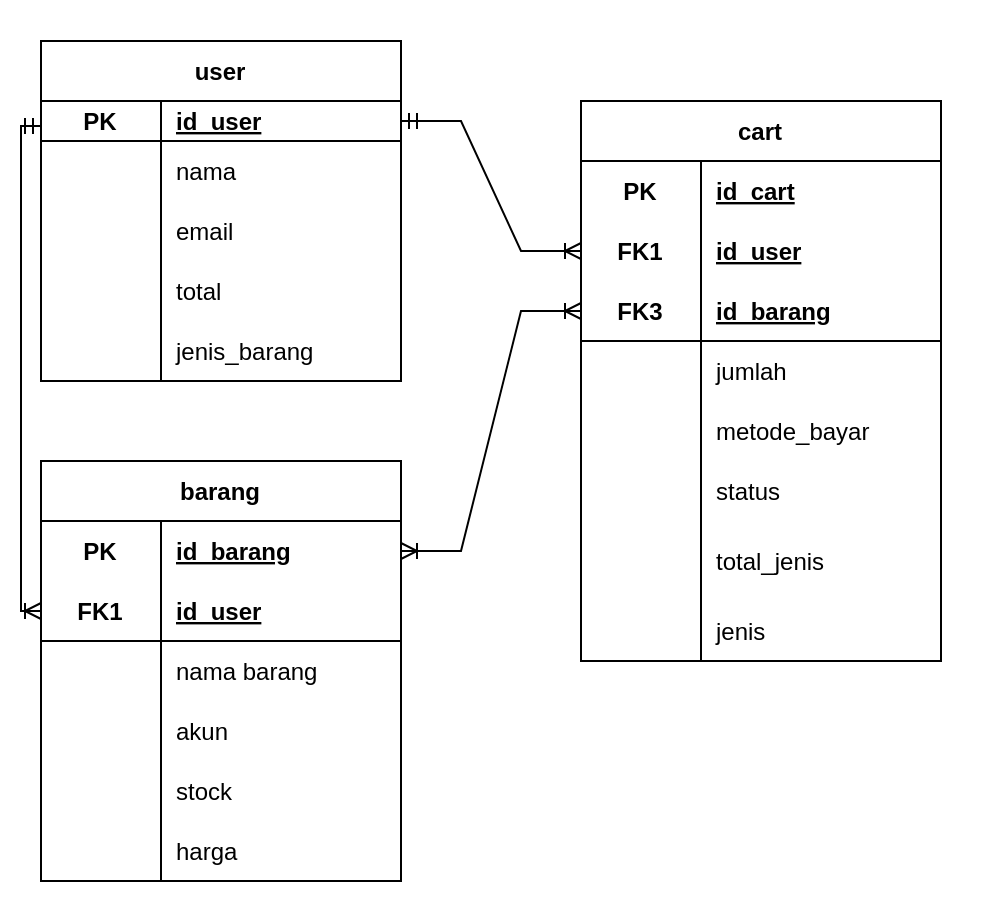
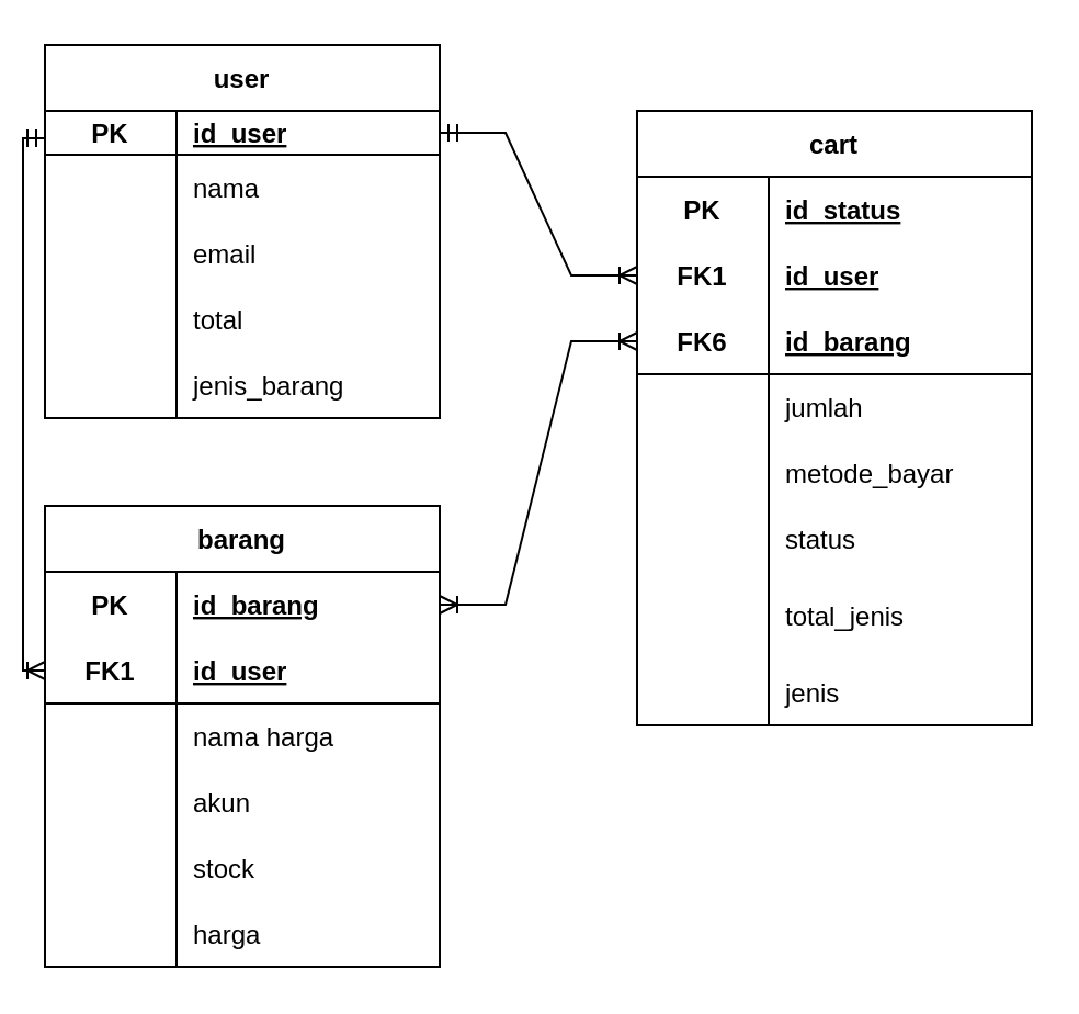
  <mxCell id="0" />
  <mxCell id="1" parent="0" />
  <mxCell id="2" value="user" style="shape=table;startSize=30;container=1;collapsible=1;childLayout=tableLayout;fixedRows=1;rowLines=0;fontStyle=1;align=center;resizeLast=1;" vertex="1" parent="1"><mxGeometry x="20" y="20" width="180" height="170" as="geometry" /></mxCell>
  <mxCell id="3" value="" style="shape=tableRow;horizontal=0;startSize=0;swimlaneHead=0;swimlaneBody=0;fillColor=none;collapsible=0;dropTarget=0;points=[[0,0.5],[1,0.5]];portConstraint=eastwest;top=0;left=0;right=0;bottom=1;" vertex="1" parent="2"><mxGeometry y="30" width="180" height="20" as="geometry" /></mxCell>
  <mxCell id="4" value="PK" style="shape=partialRectangle;connectable=0;fillColor=none;top=0;left=0;bottom=0;right=0;fontStyle=1;overflow=hidden;" vertex="1" parent="3"><mxGeometry width="60" height="20" as="geometry"><mxRectangle width="60" height="20" as="alternateBounds" /></mxGeometry></mxCell>
  <mxCell id="5" value="id_user" style="shape=partialRectangle;connectable=0;fillColor=none;top=0;left=0;bottom=0;right=0;align=left;spacingLeft=6;fontStyle=5;overflow=hidden;" vertex="1" parent="3"><mxGeometry x="60" width="120" height="20" as="geometry"><mxRectangle width="120" height="20" as="alternateBounds" /></mxGeometry></mxCell>
  <mxCell id="6" value="" style="shape=tableRow;horizontal=0;startSize=0;swimlaneHead=0;swimlaneBody=0;fillColor=none;collapsible=0;dropTarget=0;points=[[0,0.5],[1,0.5]];portConstraint=eastwest;top=0;left=0;right=0;bottom=0;" vertex="1" parent="2"><mxGeometry y="50" width="180" height="30" as="geometry" /></mxCell>
  <mxCell id="7" value="" style="shape=partialRectangle;connectable=0;fillColor=none;top=0;left=0;bottom=0;right=0;editable=1;overflow=hidden;" vertex="1" parent="6"><mxGeometry width="60" height="30" as="geometry"><mxRectangle width="60" height="30" as="alternateBounds" /></mxGeometry></mxCell>
  <mxCell id="8" value="nama" style="shape=partialRectangle;connectable=0;fillColor=none;top=0;left=0;bottom=0;right=0;align=left;spacingLeft=6;overflow=hidden;" vertex="1" parent="6"><mxGeometry x="60" width="120" height="30" as="geometry"><mxRectangle width="120" height="30" as="alternateBounds" /></mxGeometry></mxCell>
  <mxCell id="9" value="" style="shape=tableRow;horizontal=0;startSize=0;swimlaneHead=0;swimlaneBody=0;fillColor=none;collapsible=0;dropTarget=0;points=[[0,0.5],[1,0.5]];portConstraint=eastwest;top=0;left=0;right=0;bottom=0;" vertex="1" parent="2"><mxGeometry y="80" width="180" height="30" as="geometry" /></mxCell>
  <mxCell id="10" value="" style="shape=partialRectangle;connectable=0;fillColor=none;top=0;left=0;bottom=0;right=0;editable=1;overflow=hidden;" vertex="1" parent="9"><mxGeometry width="60" height="30" as="geometry"><mxRectangle width="60" height="30" as="alternateBounds" /></mxGeometry></mxCell>
  <mxCell id="11" value="email" style="shape=partialRectangle;connectable=0;fillColor=none;top=0;left=0;bottom=0;right=0;align=left;spacingLeft=6;overflow=hidden;" vertex="1" parent="9"><mxGeometry x="60" width="120" height="30" as="geometry"><mxRectangle width="120" height="30" as="alternateBounds" /></mxGeometry></mxCell>
  <mxCell id="12" style="shape=tableRow;horizontal=0;startSize=0;swimlaneHead=0;swimlaneBody=0;fillColor=none;collapsible=0;dropTarget=0;points=[[0,0.5],[1,0.5]];portConstraint=eastwest;top=0;left=0;right=0;bottom=0;" vertex="1" parent="2"><mxGeometry y="110" width="180" height="30" as="geometry" /></mxCell>
  <mxCell id="13" style="shape=partialRectangle;connectable=0;fillColor=none;top=0;left=0;bottom=0;right=0;editable=1;overflow=hidden;" vertex="1" parent="12"><mxGeometry width="60" height="30" as="geometry"><mxRectangle width="60" height="30" as="alternateBounds" /></mxGeometry></mxCell>
  <mxCell id="14" value="total" style="shape=partialRectangle;connectable=0;fillColor=none;top=0;left=0;bottom=0;right=0;align=left;spacingLeft=6;overflow=hidden;" vertex="1" parent="12"><mxGeometry x="60" width="120" height="30" as="geometry"><mxRectangle width="120" height="30" as="alternateBounds" /></mxGeometry></mxCell>
  <mxCell id="15" style="shape=tableRow;horizontal=0;startSize=0;swimlaneHead=0;swimlaneBody=0;fillColor=none;collapsible=0;dropTarget=0;points=[[0,0.5],[1,0.5]];portConstraint=eastwest;top=0;left=0;right=0;bottom=0;" vertex="1" parent="2"><mxGeometry y="140" width="180" height="30" as="geometry" /></mxCell>
  <mxCell id="16" style="shape=partialRectangle;connectable=0;fillColor=none;top=0;left=0;bottom=0;right=0;editable=1;overflow=hidden;" vertex="1" parent="15"><mxGeometry width="60" height="30" as="geometry"><mxRectangle width="60" height="30" as="alternateBounds" /></mxGeometry></mxCell>
  <mxCell id="17" value="jenis_barang" style="shape=partialRectangle;connectable=0;fillColor=none;top=0;left=0;bottom=0;right=0;align=left;spacingLeft=6;overflow=hidden;" vertex="1" parent="15"><mxGeometry x="60" width="120" height="30" as="geometry"><mxRectangle width="120" height="30" as="alternateBounds" /></mxGeometry></mxCell>
  <mxCell id="18" value="cart" style="shape=table;startSize=30;container=1;collapsible=1;childLayout=tableLayout;fixedRows=1;rowLines=0;fontStyle=1;align=center;resizeLast=1;" vertex="1" parent="1"><mxGeometry x="290" y="50" width="180" height="280" as="geometry" /></mxCell>
  <mxCell id="19" value="" style="shape=tableRow;horizontal=0;startSize=0;swimlaneHead=0;swimlaneBody=0;fillColor=none;collapsible=0;dropTarget=0;points=[[0,0.5],[1,0.5]];portConstraint=eastwest;top=0;left=0;right=0;bottom=0;" vertex="1" parent="18"><mxGeometry y="30" width="180" height="30" as="geometry" /></mxCell>
  <mxCell id="20" value="PK" style="shape=partialRectangle;connectable=0;fillColor=none;top=0;left=0;bottom=0;right=0;fontStyle=1;overflow=hidden;" vertex="1" parent="19"><mxGeometry width="60" height="30" as="geometry"><mxRectangle width="60" height="30" as="alternateBounds" /></mxGeometry></mxCell>
- <mxCell id="21" value="id_cart" style="shape=partialRectangle;connectable=0;fillColor=none;top=0;left=0;bottom=0;right=0;align=left;spacingLeft=6;fontStyle=5;overflow=hidden;" vertex="1" parent="19"><mxGeometry x="60" width="120" height="30" as="geometry"><mxRectangle width="120" height="30" as="alternateBounds" /></mxGeometry></mxCell>
+ <mxCell id="21" value="id_status" style="shape=partialRectangle;connectable=0;fillColor=none;top=0;left=0;bottom=0;right=0;align=left;spacingLeft=6;fontStyle=5;overflow=hidden;" vertex="1" parent="19"><mxGeometry x="60" width="120" height="30" as="geometry"><mxRectangle width="120" height="30" as="alternateBounds" /></mxGeometry></mxCell>
  <mxCell id="22" style="shape=tableRow;horizontal=0;startSize=0;swimlaneHead=0;swimlaneBody=0;fillColor=none;collapsible=0;dropTarget=0;points=[[0,0.5],[1,0.5]];portConstraint=eastwest;top=0;left=0;right=0;bottom=0;" vertex="1" parent="18"><mxGeometry y="60" width="180" height="30" as="geometry" /></mxCell>
  <mxCell id="23" value="FK1" style="shape=partialRectangle;connectable=0;fillColor=none;top=0;left=0;bottom=0;right=0;fontStyle=1;overflow=hidden;" vertex="1" parent="22"><mxGeometry width="60" height="30" as="geometry"><mxRectangle width="60" height="30" as="alternateBounds" /></mxGeometry></mxCell>
  <mxCell id="24" value="id_user" style="shape=partialRectangle;connectable=0;fillColor=none;top=0;left=0;bottom=0;right=0;align=left;spacingLeft=6;fontStyle=5;overflow=hidden;" vertex="1" parent="22"><mxGeometry x="60" width="120" height="30" as="geometry"><mxRectangle width="120" height="30" as="alternateBounds" /></mxGeometry></mxCell>
  <mxCell id="25" style="shape=tableRow;horizontal=0;startSize=0;swimlaneHead=0;swimlaneBody=0;fillColor=none;collapsible=0;dropTarget=0;points=[[0,0.5],[1,0.5]];portConstraint=eastwest;top=0;left=0;right=0;bottom=1;" vertex="1" parent="18"><mxGeometry y="90" width="180" height="30" as="geometry" /></mxCell>
- <mxCell id="26" value="FK3" style="shape=partialRectangle;connectable=0;fillColor=none;top=0;left=0;bottom=0;right=0;fontStyle=1;overflow=hidden;" vertex="1" parent="25"><mxGeometry width="60" height="30" as="geometry"><mxRectangle width="60" height="30" as="alternateBounds" /></mxGeometry></mxCell>
+ <mxCell id="26" value="FK6" style="shape=partialRectangle;connectable=0;fillColor=none;top=0;left=0;bottom=0;right=0;fontStyle=1;overflow=hidden;" vertex="1" parent="25"><mxGeometry width="60" height="30" as="geometry"><mxRectangle width="60" height="30" as="alternateBounds" /></mxGeometry></mxCell>
  <mxCell id="27" value="id_barang" style="shape=partialRectangle;connectable=0;fillColor=none;top=0;left=0;bottom=0;right=0;align=left;spacingLeft=6;fontStyle=5;overflow=hidden;" vertex="1" parent="25"><mxGeometry x="60" width="120" height="30" as="geometry"><mxRectangle width="120" height="30" as="alternateBounds" /></mxGeometry></mxCell>
  <mxCell id="28" value="" style="shape=tableRow;horizontal=0;startSize=0;swimlaneHead=0;swimlaneBody=0;fillColor=none;collapsible=0;dropTarget=0;points=[[0,0.5],[1,0.5]];portConstraint=eastwest;top=0;left=0;right=0;bottom=0;" vertex="1" parent="18"><mxGeometry y="120" width="180" height="30" as="geometry" /></mxCell>
  <mxCell id="29" value="" style="shape=partialRectangle;connectable=0;fillColor=none;top=0;left=0;bottom=0;right=0;editable=1;overflow=hidden;" vertex="1" parent="28"><mxGeometry width="60" height="30" as="geometry"><mxRectangle width="60" height="30" as="alternateBounds" /></mxGeometry></mxCell>
  <mxCell id="30" value="jumlah" style="shape=partialRectangle;connectable=0;fillColor=none;top=0;left=0;bottom=0;right=0;align=left;spacingLeft=6;overflow=hidden;" vertex="1" parent="28"><mxGeometry x="60" width="120" height="30" as="geometry"><mxRectangle width="120" height="30" as="alternateBounds" /></mxGeometry></mxCell>
  <mxCell id="31" value="" style="shape=tableRow;horizontal=0;startSize=0;swimlaneHead=0;swimlaneBody=0;fillColor=none;collapsible=0;dropTarget=0;points=[[0,0.5],[1,0.5]];portConstraint=eastwest;top=0;left=0;right=0;bottom=0;" vertex="1" parent="18"><mxGeometry y="150" width="180" height="30" as="geometry" /></mxCell>
  <mxCell id="32" value="" style="shape=partialRectangle;connectable=0;fillColor=none;top=0;left=0;bottom=0;right=0;editable=1;overflow=hidden;" vertex="1" parent="31"><mxGeometry width="60" height="30" as="geometry"><mxRectangle width="60" height="30" as="alternateBounds" /></mxGeometry></mxCell>
  <mxCell id="33" value="metode_bayar" style="shape=partialRectangle;connectable=0;fillColor=none;top=0;left=0;bottom=0;right=0;align=left;spacingLeft=6;overflow=hidden;" vertex="1" parent="31"><mxGeometry x="60" width="120" height="30" as="geometry"><mxRectangle width="120" height="30" as="alternateBounds" /></mxGeometry></mxCell>
  <mxCell id="34" style="shape=tableRow;horizontal=0;startSize=0;swimlaneHead=0;swimlaneBody=0;fillColor=none;collapsible=0;dropTarget=0;points=[[0,0.5],[1,0.5]];portConstraint=eastwest;top=0;left=0;right=0;bottom=0;" vertex="1" parent="18"><mxGeometry y="180" width="180" height="30" as="geometry" /></mxCell>
  <mxCell id="35" style="shape=partialRectangle;connectable=0;fillColor=none;top=0;left=0;bottom=0;right=0;editable=1;overflow=hidden;" vertex="1" parent="34"><mxGeometry width="60" height="30" as="geometry"><mxRectangle width="60" height="30" as="alternateBounds" /></mxGeometry></mxCell>
  <mxCell id="36" value="status" style="shape=partialRectangle;connectable=0;fillColor=none;top=0;left=0;bottom=0;right=0;align=left;spacingLeft=6;overflow=hidden;" vertex="1" parent="34"><mxGeometry x="60" width="120" height="30" as="geometry"><mxRectangle width="120" height="30" as="alternateBounds" /></mxGeometry></mxCell>
  <mxCell id="37" style="shape=tableRow;horizontal=0;startSize=0;swimlaneHead=0;swimlaneBody=0;fillColor=none;collapsible=0;dropTarget=0;points=[[0,0.5],[1,0.5]];portConstraint=eastwest;top=0;left=0;right=0;bottom=0;" vertex="1" parent="18"><mxGeometry y="210" width="180" height="40" as="geometry" /></mxCell>
  <mxCell id="38" style="shape=partialRectangle;connectable=0;fillColor=none;top=0;left=0;bottom=0;right=0;editable=1;overflow=hidden;" vertex="1" parent="37"><mxGeometry width="60" height="40" as="geometry"><mxRectangle width="60" height="40" as="alternateBounds" /></mxGeometry></mxCell>
  <mxCell id="39" value="total_jenis" style="shape=partialRectangle;connectable=0;fillColor=none;top=0;left=0;bottom=0;right=0;align=left;spacingLeft=6;overflow=hidden;" vertex="1" parent="37"><mxGeometry x="60" width="120" height="40" as="geometry"><mxRectangle width="120" height="40" as="alternateBounds" /></mxGeometry></mxCell>
  <mxCell id="40" style="shape=tableRow;horizontal=0;startSize=0;swimlaneHead=0;swimlaneBody=0;fillColor=none;collapsible=0;dropTarget=0;points=[[0,0.5],[1,0.5]];portConstraint=eastwest;top=0;left=0;right=0;bottom=0;" vertex="1" parent="18"><mxGeometry y="250" width="180" height="30" as="geometry" /></mxCell>
  <mxCell id="41" style="shape=partialRectangle;connectable=0;fillColor=none;top=0;left=0;bottom=0;right=0;editable=1;overflow=hidden;" vertex="1" parent="40"><mxGeometry width="60" height="30" as="geometry"><mxRectangle width="60" height="30" as="alternateBounds" /></mxGeometry></mxCell>
  <mxCell id="42" value="jenis" style="shape=partialRectangle;connectable=0;fillColor=none;top=0;left=0;bottom=0;right=0;align=left;spacingLeft=6;overflow=hidden;" vertex="1" parent="40"><mxGeometry x="60" width="120" height="30" as="geometry"><mxRectangle width="120" height="30" as="alternateBounds" /></mxGeometry></mxCell>
  <mxCell id="43" style="edgeStyle=orthogonalEdgeStyle;rounded=0;orthogonalLoop=1;jettySize=auto;html=1;exitX=0;exitY=0.5;exitDx=0;exitDy=0;entryX=1;entryY=0.5;entryDx=0;entryDy=0;" edge="1" parent="1" source="25"><mxGeometry relative="1" as="geometry" /></mxCell>
  <mxCell id="44" value="barang" style="shape=table;startSize=30;container=1;collapsible=1;childLayout=tableLayout;fixedRows=1;rowLines=0;fontStyle=1;align=center;resizeLast=1;" vertex="1" parent="1"><mxGeometry x="20" y="230" width="180" height="210" as="geometry" /></mxCell>
  <mxCell id="45" value="" style="shape=tableRow;horizontal=0;startSize=0;swimlaneHead=0;swimlaneBody=0;fillColor=none;collapsible=0;dropTarget=0;points=[[0,0.5],[1,0.5]];portConstraint=eastwest;top=0;left=0;right=0;bottom=0;" vertex="1" parent="44"><mxGeometry y="30" width="180" height="30" as="geometry" /></mxCell>
  <mxCell id="46" value="PK" style="shape=partialRectangle;connectable=0;fillColor=none;top=0;left=0;bottom=0;right=0;fontStyle=1;overflow=hidden;" vertex="1" parent="45"><mxGeometry width="60.0" height="30" as="geometry"><mxRectangle width="60.0" height="30" as="alternateBounds" /></mxGeometry></mxCell>
  <mxCell id="47" value="id_barang" style="shape=partialRectangle;connectable=0;fillColor=none;top=0;left=0;bottom=0;right=0;align=left;spacingLeft=6;fontStyle=5;overflow=hidden;" vertex="1" parent="45"><mxGeometry x="60.0" width="120.0" height="30" as="geometry"><mxRectangle width="120.0" height="30" as="alternateBounds" /></mxGeometry></mxCell>
  <mxCell id="48" value="" style="shape=tableRow;horizontal=0;startSize=0;swimlaneHead=0;swimlaneBody=0;fillColor=none;collapsible=0;dropTarget=0;points=[[0,0.5],[1,0.5]];portConstraint=eastwest;top=0;left=0;right=0;bottom=1;" vertex="1" parent="44"><mxGeometry y="60" width="180" height="30" as="geometry" /></mxCell>
  <mxCell id="49" value="FK1" style="shape=partialRectangle;connectable=0;fillColor=none;top=0;left=0;bottom=0;right=0;fontStyle=1;overflow=hidden;" vertex="1" parent="48"><mxGeometry width="60.0" height="30" as="geometry"><mxRectangle width="60.0" height="30" as="alternateBounds" /></mxGeometry></mxCell>
  <mxCell id="50" value="id_user" style="shape=partialRectangle;connectable=0;fillColor=none;top=0;left=0;bottom=0;right=0;align=left;spacingLeft=6;fontStyle=5;overflow=hidden;" vertex="1" parent="48"><mxGeometry x="60.0" width="120.0" height="30" as="geometry"><mxRectangle width="120.0" height="30" as="alternateBounds" /></mxGeometry></mxCell>
  <mxCell id="51" value="" style="shape=tableRow;horizontal=0;startSize=0;swimlaneHead=0;swimlaneBody=0;fillColor=none;collapsible=0;dropTarget=0;points=[[0,0.5],[1,0.5]];portConstraint=eastwest;top=0;left=0;right=0;bottom=0;" vertex="1" parent="44"><mxGeometry y="90" width="180" height="30" as="geometry" /></mxCell>
  <mxCell id="52" value="" style="shape=partialRectangle;connectable=0;fillColor=none;top=0;left=0;bottom=0;right=0;editable=1;overflow=hidden;" vertex="1" parent="51"><mxGeometry width="60.0" height="30" as="geometry"><mxRectangle width="60.0" height="30" as="alternateBounds" /></mxGeometry></mxCell>
- <mxCell id="53" value="nama barang" style="shape=partialRectangle;connectable=0;fillColor=none;top=0;left=0;bottom=0;right=0;align=left;spacingLeft=6;overflow=hidden;" vertex="1" parent="51"><mxGeometry x="60.0" width="120.0" height="30" as="geometry"><mxRectangle width="120.0" height="30" as="alternateBounds" /></mxGeometry></mxCell>
+ <mxCell id="53" value="nama harga" style="shape=partialRectangle;connectable=0;fillColor=none;top=0;left=0;bottom=0;right=0;align=left;spacingLeft=6;overflow=hidden;" vertex="1" parent="51"><mxGeometry x="60.0" width="120.0" height="30" as="geometry"><mxRectangle width="120.0" height="30" as="alternateBounds" /></mxGeometry></mxCell>
  <mxCell id="54" style="shape=tableRow;horizontal=0;startSize=0;swimlaneHead=0;swimlaneBody=0;fillColor=none;collapsible=0;dropTarget=0;points=[[0,0.5],[1,0.5]];portConstraint=eastwest;top=0;left=0;right=0;bottom=0;" vertex="1" parent="44"><mxGeometry y="120" width="180" height="30" as="geometry" /></mxCell>
  <mxCell id="55" style="shape=partialRectangle;connectable=0;fillColor=none;top=0;left=0;bottom=0;right=0;editable=1;overflow=hidden;" vertex="1" parent="54"><mxGeometry width="60.0" height="30" as="geometry"><mxRectangle width="60.0" height="30" as="alternateBounds" /></mxGeometry></mxCell>
  <mxCell id="56" value="akun" style="shape=partialRectangle;connectable=0;fillColor=none;top=0;left=0;bottom=0;right=0;align=left;spacingLeft=6;overflow=hidden;" vertex="1" parent="54"><mxGeometry x="60.0" width="120.0" height="30" as="geometry"><mxRectangle width="120.0" height="30" as="alternateBounds" /></mxGeometry></mxCell>
  <mxCell id="57" value="" style="shape=tableRow;horizontal=0;startSize=0;swimlaneHead=0;swimlaneBody=0;fillColor=none;collapsible=0;dropTarget=0;points=[[0,0.5],[1,0.5]];portConstraint=eastwest;top=0;left=0;right=0;bottom=0;" vertex="1" parent="44"><mxGeometry y="150" width="180" height="30" as="geometry" /></mxCell>
  <mxCell id="58" value="" style="shape=partialRectangle;connectable=0;fillColor=none;top=0;left=0;bottom=0;right=0;editable=1;overflow=hidden;" vertex="1" parent="57"><mxGeometry width="60.0" height="30" as="geometry"><mxRectangle width="60.0" height="30" as="alternateBounds" /></mxGeometry></mxCell>
  <mxCell id="59" value="stock" style="shape=partialRectangle;connectable=0;fillColor=none;top=0;left=0;bottom=0;right=0;align=left;spacingLeft=6;overflow=hidden;" vertex="1" parent="57"><mxGeometry x="60.0" width="120.0" height="30" as="geometry"><mxRectangle width="120.0" height="30" as="alternateBounds" /></mxGeometry></mxCell>
  <mxCell id="60" style="shape=tableRow;horizontal=0;startSize=0;swimlaneHead=0;swimlaneBody=0;fillColor=none;collapsible=0;dropTarget=0;points=[[0,0.5],[1,0.5]];portConstraint=eastwest;top=0;left=0;right=0;bottom=0;" vertex="1" parent="44"><mxGeometry y="180" width="180" height="30" as="geometry" /></mxCell>
  <mxCell id="61" style="shape=partialRectangle;connectable=0;fillColor=none;top=0;left=0;bottom=0;right=0;editable=1;overflow=hidden;" vertex="1" parent="60"><mxGeometry width="60.0" height="30" as="geometry"><mxRectangle width="60.0" height="30" as="alternateBounds" /></mxGeometry></mxCell>
  <mxCell id="62" value="harga" style="shape=partialRectangle;connectable=0;fillColor=none;top=0;left=0;bottom=0;right=0;align=left;spacingLeft=6;overflow=hidden;" vertex="1" parent="60"><mxGeometry x="60.0" width="120.0" height="30" as="geometry"><mxRectangle width="120.0" height="30" as="alternateBounds" /></mxGeometry></mxCell>
  <mxCell id="63" style="edgeStyle=orthogonalEdgeStyle;rounded=0;orthogonalLoop=1;jettySize=auto;html=1;exitX=0;exitY=0.5;exitDx=0;exitDy=0;entryX=0;entryY=0.5;entryDx=0;entryDy=0;" edge="1" parent="1" source="48"><mxGeometry relative="1" as="geometry" /></mxCell>
  <mxCell id="64" value="" style="edgeStyle=entityRelationEdgeStyle;fontSize=12;html=1;endArrow=ERoneToMany;startArrow=ERmandOne;rounded=0;exitX=1;exitY=0.5;exitDx=0;exitDy=0;entryX=0;entryY=0.5;entryDx=0;entryDy=0;" edge="1" parent="1" source="3" target="22"><mxGeometry width="100" height="100" relative="1" as="geometry"><mxPoint x="130" y="290" as="sourcePoint" /><mxPoint x="230" y="190" as="targetPoint" /></mxGeometry></mxCell>
  <mxCell id="65" value="" style="fontSize=12;html=1;endArrow=ERoneToMany;startArrow=ERmandOne;rounded=0;exitX=0;exitY=0.25;exitDx=0;exitDy=0;entryX=0;entryY=0.5;entryDx=0;entryDy=0;edgeStyle=orthogonalEdgeStyle;" edge="1" parent="1" source="2" target="48"><mxGeometry width="100" height="100" relative="1" as="geometry"><mxPoint x="-212" y="100" as="sourcePoint" /><mxPoint x="10" y="330" as="targetPoint" /></mxGeometry></mxCell>
  <mxCell id="66" value="" style="edgeStyle=entityRelationEdgeStyle;fontSize=12;html=1;endArrow=ERoneToMany;startArrow=ERoneToMany;rounded=0;entryX=0;entryY=0.5;entryDx=0;entryDy=0;exitX=1;exitY=0.5;exitDx=0;exitDy=0;" edge="1" parent="1" source="45" target="25"><mxGeometry width="100" height="100" relative="1" as="geometry"><mxPoint x="190" y="440" as="sourcePoint" /><mxPoint x="290" y="340" as="targetPoint" /></mxGeometry></mxCell>
